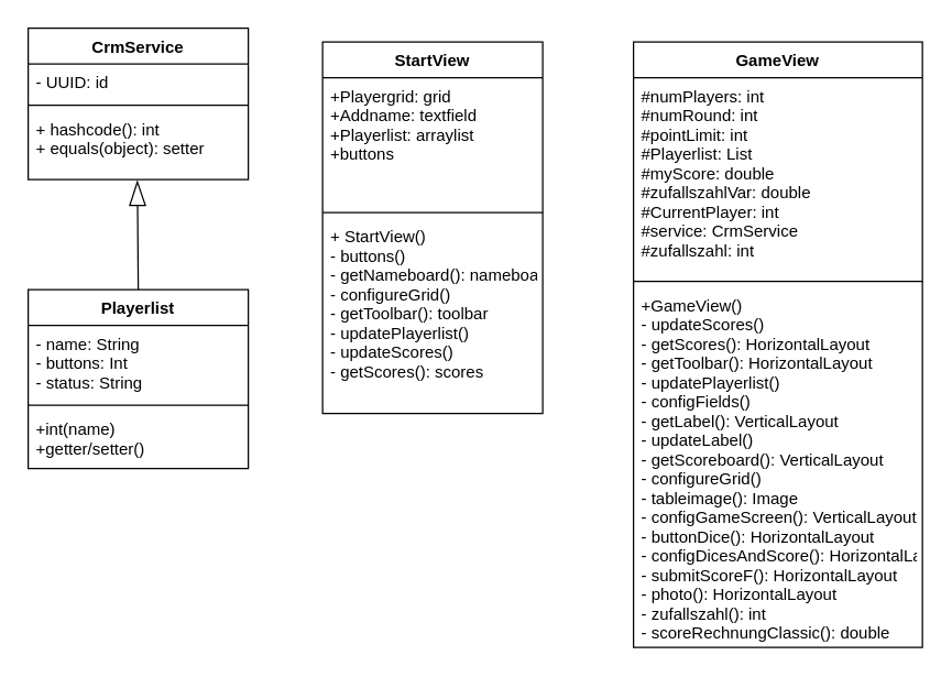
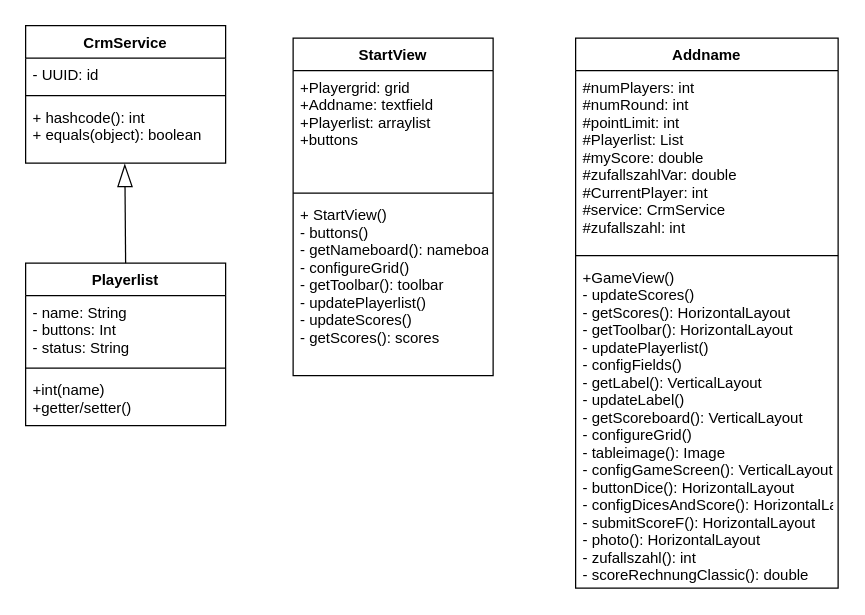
  <mxCell id="0" />
  <mxCell id="1" parent="0" />
  <mxCell id="2" value="Playerlist" style="swimlane;fontStyle=1;align=center;verticalAlign=top;childLayout=stackLayout;horizontal=1;startSize=26;horizontalStack=0;resizeParent=1;resizeParentMax=0;resizeLast=0;collapsible=1;marginBottom=0;" vertex="1" parent="1"><mxGeometry x="20" y="210" width="160" height="130" as="geometry" /></mxCell>
  <mxCell id="3" value="- name: String&#10;- buttons: Int&#10;- status: String" style="text;strokeColor=none;fillColor=none;align=left;verticalAlign=top;spacingLeft=4;spacingRight=4;overflow=hidden;rotatable=0;points=[[0,0.5],[1,0.5]];portConstraint=eastwest;" vertex="1" parent="2"><mxGeometry y="26" width="160" height="54" as="geometry" /></mxCell>
  <mxCell id="4" value="" style="line;strokeWidth=1;fillColor=none;align=left;verticalAlign=middle;spacingTop=-1;spacingLeft=3;spacingRight=3;rotatable=0;labelPosition=right;points=[];portConstraint=eastwest;" vertex="1" parent="2"><mxGeometry y="80" width="160" height="8" as="geometry" /></mxCell>
  <mxCell id="5" value="+int(name)&#10;+getter/setter()" style="text;strokeColor=none;fillColor=none;align=left;verticalAlign=top;spacingLeft=4;spacingRight=4;overflow=hidden;rotatable=0;points=[[0,0.5],[1,0.5]];portConstraint=eastwest;" vertex="1" parent="2"><mxGeometry y="88" width="160" height="42" as="geometry" /></mxCell>
  <mxCell id="6" value="CrmService" style="swimlane;fontStyle=1;align=center;verticalAlign=top;childLayout=stackLayout;horizontal=1;startSize=26;horizontalStack=0;resizeParent=1;resizeParentMax=0;resizeLast=0;collapsible=1;marginBottom=0;" vertex="1" parent="1"><mxGeometry x="20" y="20" width="160" height="110" as="geometry" /></mxCell>
  <mxCell id="7" value="- UUID: id" style="text;strokeColor=none;fillColor=none;align=left;verticalAlign=top;spacingLeft=4;spacingRight=4;overflow=hidden;rotatable=0;points=[[0,0.5],[1,0.5]];portConstraint=eastwest;" vertex="1" parent="6"><mxGeometry y="26" width="160" height="26" as="geometry" /></mxCell>
  <mxCell id="8" value="" style="line;strokeWidth=1;fillColor=none;align=left;verticalAlign=middle;spacingTop=-1;spacingLeft=3;spacingRight=3;rotatable=0;labelPosition=right;points=[];portConstraint=eastwest;" vertex="1" parent="6"><mxGeometry y="52" width="160" height="8" as="geometry" /></mxCell>
- <mxCell id="9" value="+ hashcode(): int&#10;+ equals(object): setter" style="text;strokeColor=none;fillColor=none;align=left;verticalAlign=top;spacingLeft=4;spacingRight=4;overflow=hidden;rotatable=0;points=[[0,0.5],[1,0.5]];portConstraint=eastwest;" vertex="1" parent="6"><mxGeometry y="60" width="160" height="50" as="geometry" /></mxCell>
+ <mxCell id="9" value="+ hashcode(): int&#10;+ equals(object): boolean" style="text;strokeColor=none;fillColor=none;align=left;verticalAlign=top;spacingLeft=4;spacingRight=4;overflow=hidden;rotatable=0;points=[[0,0.5],[1,0.5]];portConstraint=eastwest;" vertex="1" parent="6"><mxGeometry y="60" width="160" height="50" as="geometry" /></mxCell>
  <mxCell id="10" value="" style="endArrow=blockThin;html=1;rounded=0;endFill=0;entryX=0.496;entryY=1.013;entryDx=0;entryDy=0;entryPerimeter=0;strokeWidth=1;endSize=16;" edge="1" parent="1" target="9"><mxGeometry width="50" height="50" relative="1" as="geometry"><mxPoint x="100" y="210" as="sourcePoint" /><mxPoint x="100" y="140" as="targetPoint" /></mxGeometry></mxCell>
  <mxCell id="11" value="StartView" style="swimlane;fontStyle=1;align=center;verticalAlign=top;childLayout=stackLayout;horizontal=1;startSize=26;horizontalStack=0;resizeParent=1;resizeParentMax=0;resizeLast=0;collapsible=1;marginBottom=0;" vertex="1" parent="1"><mxGeometry x="234" y="30" width="160" height="270" as="geometry" /></mxCell>
  <mxCell id="12" value="+Playergrid: grid&#10;+Addname: textfield&#10;+Playerlist: arraylist&#10;+buttons" style="text;strokeColor=none;fillColor=none;align=left;verticalAlign=top;spacingLeft=4;spacingRight=4;overflow=hidden;rotatable=0;points=[[0,0.5],[1,0.5]];portConstraint=eastwest;" vertex="1" parent="11"><mxGeometry y="26" width="160" height="94" as="geometry" /></mxCell>
  <mxCell id="13" value="" style="line;strokeWidth=1;fillColor=none;align=left;verticalAlign=middle;spacingTop=-1;spacingLeft=3;spacingRight=3;rotatable=0;labelPosition=right;points=[];portConstraint=eastwest;" vertex="1" parent="11"><mxGeometry y="120" width="160" height="8" as="geometry" /></mxCell>
  <mxCell id="14" value="+ StartView()&#10;- buttons()&#10;- getNameboard(): nameboard&#10;- configureGrid()&#10;- getToolbar(): toolbar&#10;- updatePlayerlist()&#10;- updateScores()&#10;- getScores(): scores" style="text;strokeColor=none;fillColor=none;align=left;verticalAlign=top;spacingLeft=4;spacingRight=4;overflow=hidden;rotatable=0;points=[[0,0.5],[1,0.5]];portConstraint=eastwest;" vertex="1" parent="11"><mxGeometry y="128" width="160" height="142" as="geometry" /></mxCell>
- <mxCell id="15" value="GameView" style="swimlane;fontStyle=1;align=center;verticalAlign=top;childLayout=stackLayout;horizontal=1;startSize=26;horizontalStack=0;resizeParent=1;resizeParentMax=0;resizeLast=0;collapsible=1;marginBottom=0;" vertex="1" parent="1"><mxGeometry x="460" y="30" width="210" height="440" as="geometry" /></mxCell>
+ <mxCell id="15" value="Addname" style="swimlane;fontStyle=1;align=center;verticalAlign=top;childLayout=stackLayout;horizontal=1;startSize=26;horizontalStack=0;resizeParent=1;resizeParentMax=0;resizeLast=0;collapsible=1;marginBottom=0;" vertex="1" parent="1"><mxGeometry x="460" y="30" width="210" height="440" as="geometry" /></mxCell>
  <mxCell id="16" value="#numPlayers: int&#10;#numRound: int&#10;#pointLimit: int&#10;#Playerlist: List&#10;#myScore: double&#10;#zufallszahlVar: double&#10;#CurrentPlayer: int&#10;#service: CrmService&#10;#zufallszahl: int" style="text;strokeColor=none;fillColor=none;align=left;verticalAlign=top;spacingLeft=4;spacingRight=4;overflow=hidden;rotatable=0;points=[[0,0.5],[1,0.5]];portConstraint=eastwest;" vertex="1" parent="15"><mxGeometry y="26" width="210" height="144" as="geometry" /></mxCell>
  <mxCell id="17" value="" style="line;strokeWidth=1;fillColor=none;align=left;verticalAlign=middle;spacingTop=-1;spacingLeft=3;spacingRight=3;rotatable=0;labelPosition=right;points=[];portConstraint=eastwest;" vertex="1" parent="15"><mxGeometry y="170" width="210" height="8" as="geometry" /></mxCell>
  <mxCell id="18" value="+GameView()&#10;- updateScores()&#10;- getScores(): HorizontalLayout&#10;- getToolbar(): HorizontalLayout&#10;- updatePlayerlist()&#10;- configFields()&#10;- getLabel(): VerticalLayout&#10;- updateLabel()&#10;- getScoreboard(): VerticalLayout&#10;- configureGrid()&#10;- tableimage(): Image&#10;- configGameScreen(): VerticalLayout&#10;- buttonDice(): HorizontalLayout&#10;- configDicesAndScore(): HorizontalLayout&#10;- submitScoreF(): HorizontalLayout&#10;- photo(): HorizontalLayout&#10;- zufallszahl(): int&#10;- scoreRechnungClassic(): double" style="text;strokeColor=none;fillColor=none;align=left;verticalAlign=top;spacingLeft=4;spacingRight=4;overflow=hidden;rotatable=0;points=[[0,0.5],[1,0.5]];portConstraint=eastwest;" vertex="1" parent="15"><mxGeometry y="178" width="210" height="262" as="geometry" /></mxCell>
